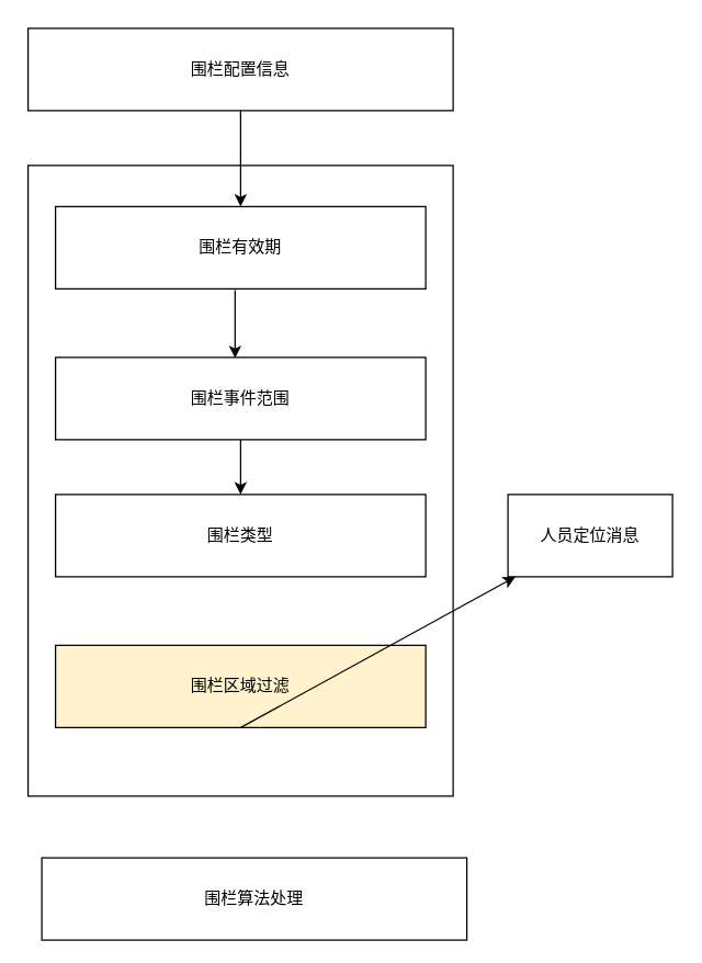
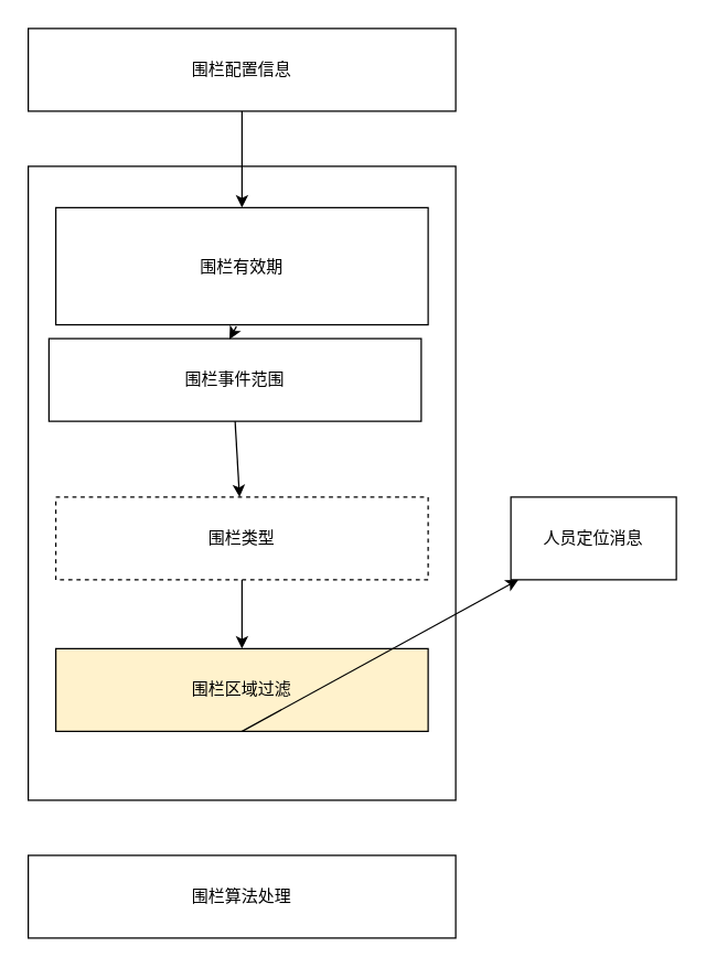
  <mxCell id="0" />
  <mxCell id="1" parent="0" />
  <mxCell id="2" style="edgeStyle=orthogonalEdgeStyle;rounded=0;orthogonalLoop=1;jettySize=auto;html=1;exitX=0.5;exitY=0;exitDx=0;exitDy=0;entryX=0.5;entryY=0;entryDx=0;entryDy=0;" edge="1" parent="1" source="3" target="6"><mxGeometry relative="1" as="geometry" /></mxCell>
  <mxCell id="3" value="" style="rounded=0;whiteSpace=wrap;html=1;" vertex="1" parent="1"><mxGeometry x="20" y="120" width="310" height="460" as="geometry" /></mxCell>
  <mxCell id="4" value="人员定位消息" style="rounded=0;whiteSpace=wrap;html=1;" vertex="1" parent="1"><mxGeometry x="370" y="360" width="120" height="60" as="geometry" /></mxCell>
  <mxCell id="5" value="围栏配置信息" style="rounded=0;whiteSpace=wrap;html=1;" vertex="1" parent="1"><mxGeometry x="20" y="20" width="310" height="60" as="geometry" /></mxCell>
- <mxCell id="6" value="围栏有效期" style="rounded=0;whiteSpace=wrap;html=1;" vertex="1" parent="1"><mxGeometry x="40" y="150" width="270" height="60" as="geometry" /></mxCell>
- <mxCell id="7" value="围栏事件范围" style="rounded=0;whiteSpace=wrap;html=1;" vertex="1" parent="1"><mxGeometry x="40" y="260" width="270" height="60" as="geometry" /></mxCell>
- <mxCell id="8" value="围栏类型" style="rounded=0;whiteSpace=wrap;html=1;" vertex="1" parent="1"><mxGeometry x="40" y="360" width="270" height="60" as="geometry" /></mxCell>
+ <mxCell id="6" value="围栏有效期" style="rounded=0;whiteSpace=wrap;html=1;" vertex="1" parent="1"><mxGeometry x="40" y="150" width="270" height="85" as="geometry" /></mxCell>
+ <mxCell id="7" value="围栏事件范围" style="rounded=0;whiteSpace=wrap;html=1;" vertex="1" parent="1"><mxGeometry x="35" y="245" width="270" height="60" as="geometry" /></mxCell>
+ <mxCell id="8" value="围栏类型" style="rounded=0;whiteSpace=wrap;html=1;dashed=1;" vertex="1" parent="1"><mxGeometry x="40" y="360" width="270" height="60" as="geometry" /></mxCell>
  <mxCell id="9" value="围栏区域过滤" style="rounded=0;whiteSpace=wrap;html=1;fillColor=#fff2cc;" vertex="1" parent="1"><mxGeometry x="40" y="470" width="270" height="60" as="geometry" /></mxCell>
- <mxCell id="10" value="围栏算法处理" style="rounded=0;whiteSpace=wrap;html=1;" vertex="1" parent="1"><mxGeometry x="30" y="625" width="310" height="60" as="geometry" /></mxCell>
+ <mxCell id="10" value="围栏算法处理" style="rounded=0;whiteSpace=wrap;html=1;" vertex="1" parent="1"><mxGeometry x="20" y="620" width="310" height="60" as="geometry" /></mxCell>
  <mxCell id="11" value="" style="endArrow=classic;html=1;rounded=0;exitX=0.5;exitY=1;exitDx=0;exitDy=0;entryX=0.5;entryY=0;entryDx=0;entryDy=0;" edge="1" parent="1" source="5" target="6"><mxGeometry width="50" height="50" relative="1" as="geometry"><mxPoint x="510" y="100" as="sourcePoint" /><mxPoint x="170" y="110" as="targetPoint" /></mxGeometry></mxCell>
  <mxCell id="12" value="" style="endArrow=classic;html=1;rounded=0;exitX=0.485;exitY=1.014;exitDx=0;exitDy=0;exitPerimeter=0;entryX=0.485;entryY=0.008;entryDx=0;entryDy=0;entryPerimeter=0;" edge="1" parent="1" source="6" target="7"><mxGeometry width="50" height="50" relative="1" as="geometry"><mxPoint x="350" y="260" as="sourcePoint" /><mxPoint x="400" y="210" as="targetPoint" /></mxGeometry></mxCell>
  <mxCell id="13" value="" style="endArrow=classic;html=1;rounded=0;exitX=0.5;exitY=1;exitDx=0;exitDy=0;" edge="1" parent="1" source="7" target="8"><mxGeometry width="50" height="50" relative="1" as="geometry"><mxPoint x="-100" y="360" as="sourcePoint" /><mxPoint x="-50" y="310" as="targetPoint" /></mxGeometry></mxCell>
+ <mxCell id="14" value="" style="endArrow=classic;html=1;rounded=0;entryX=0.5;entryY=0;entryDx=0;entryDy=0;exitX=0.5;exitY=1;exitDx=0;exitDy=0;" edge="1" parent="1" source="8" target="9"><mxGeometry width="50" height="50" relative="1" as="geometry"><mxPoint x="143.248" y="544.26" as="sourcePoint" /><mxPoint x="206.76" y="421" as="targetPoint" /></mxGeometry></mxCell>
  <mxCell id="15" value="" style="endArrow=classic;html=1;rounded=0;exitX=0.5;exitY=1;exitDx=0;exitDy=0;" edge="1" parent="1" source="9" target="4"><mxGeometry width="50" height="50" relative="1" as="geometry"><mxPoint x="350" y="600" as="sourcePoint" /><mxPoint x="400" y="550" as="targetPoint" /></mxGeometry></mxCell>
